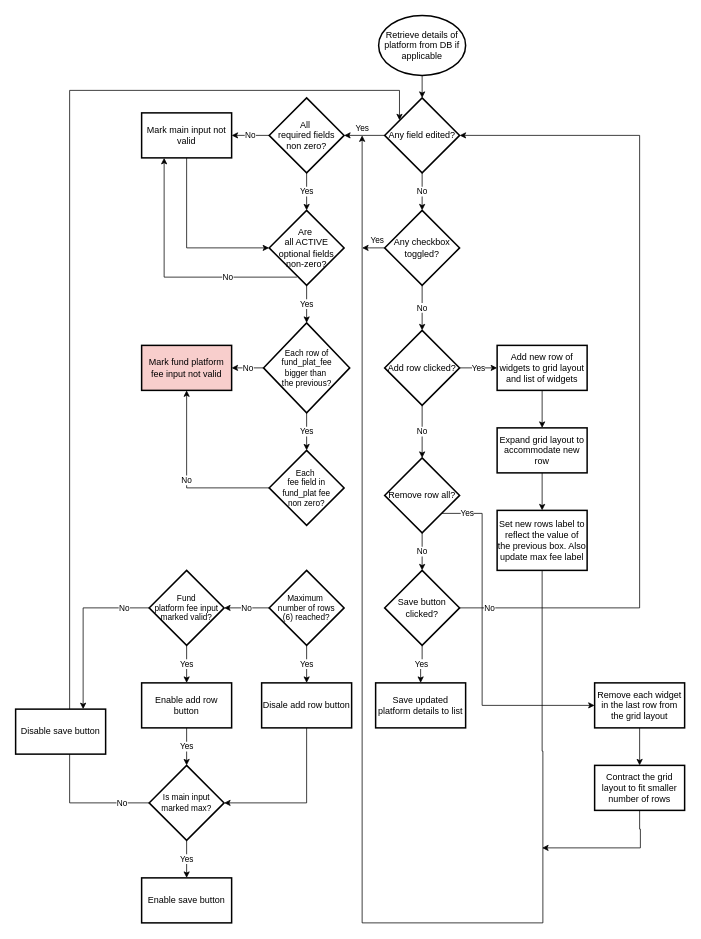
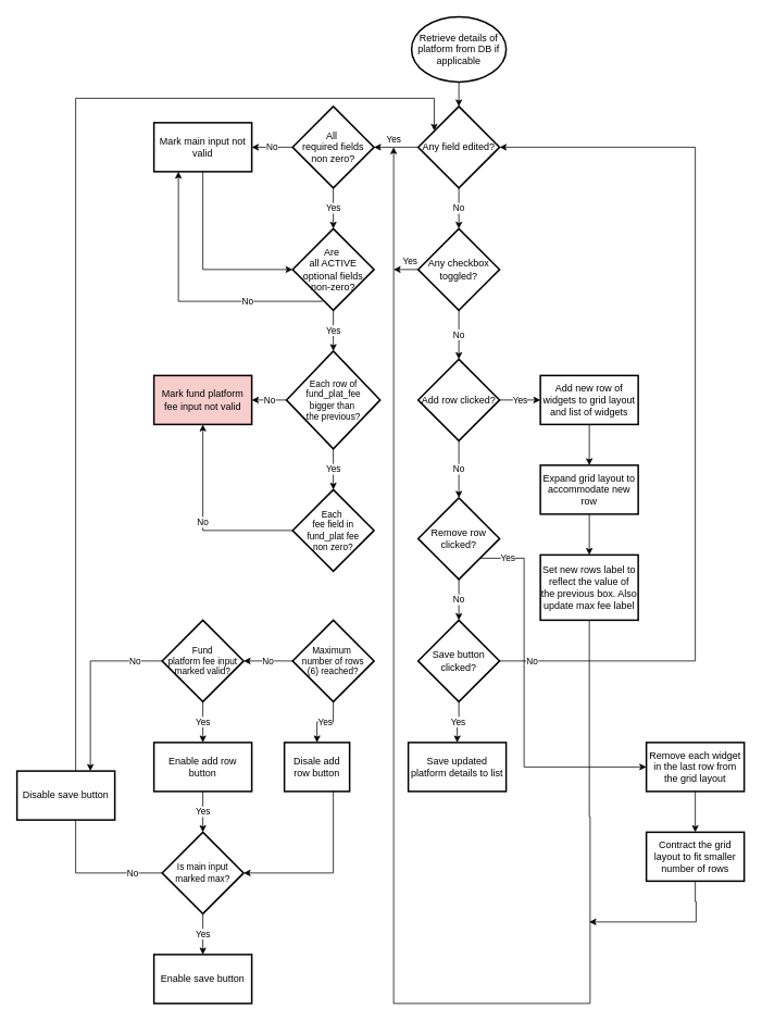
  <mxCell id="0" />
  <mxCell id="1" parent="0" />
  <mxCell id="2" value="Retrieve details of platform from DB if applicable" style="strokeWidth=2;html=1;shape=mxgraph.flowchart.start_1;whiteSpace=wrap;" vertex="1" parent="1"><mxGeometry x="504" y="20" width="116" height="80" as="geometry" /></mxCell>
  <mxCell id="3" value="Any field edited?" style="strokeWidth=2;html=1;shape=mxgraph.flowchart.decision;whiteSpace=wrap;" vertex="1" parent="1"><mxGeometry x="512" y="130" width="100" height="100" as="geometry" /></mxCell>
  <mxCell id="4" style="edgeStyle=orthogonalEdgeStyle;rounded=0;orthogonalLoop=1;jettySize=auto;html=1;exitX=0.5;exitY=1;exitDx=0;exitDy=0;exitPerimeter=0;entryX=0.5;entryY=0;entryDx=0;entryDy=0;entryPerimeter=0;" edge="1" parent="1" source="2" target="3"><mxGeometry relative="1" as="geometry" /></mxCell>
  <mxCell id="5" value="Yes" style="edgeStyle=orthogonalEdgeStyle;rounded=0;orthogonalLoop=1;jettySize=auto;html=1;" edge="1" parent="1" source="6"><mxGeometry x="-0.344" y="-10" relative="1" as="geometry"><mxPoint x="482" y="330" as="targetPoint" /><mxPoint as="offset" /></mxGeometry></mxCell>
  <mxCell id="6" value="Any checkbox toggled?" style="strokeWidth=2;html=1;shape=mxgraph.flowchart.decision;whiteSpace=wrap;" vertex="1" parent="1"><mxGeometry x="512" y="280" width="100" height="100" as="geometry" /></mxCell>
  <mxCell id="7" value="No" style="edgeStyle=orthogonalEdgeStyle;rounded=0;orthogonalLoop=1;jettySize=auto;html=1;exitX=0.5;exitY=1;exitDx=0;exitDy=0;exitPerimeter=0;entryX=0.5;entryY=0;entryDx=0;entryDy=0;entryPerimeter=0;" edge="1" parent="1" source="3" target="6"><mxGeometry relative="1" as="geometry" /></mxCell>
  <mxCell id="8" value="Save updated platform details to list" style="whiteSpace=wrap;html=1;strokeWidth=2;" vertex="1" parent="1"><mxGeometry x="500" y="910" width="120" height="60" as="geometry" /></mxCell>
  <mxCell id="9" value="Yes" style="edgeStyle=orthogonalEdgeStyle;rounded=0;orthogonalLoop=1;jettySize=auto;html=1;exitX=1;exitY=0.5;exitDx=0;exitDy=0;exitPerimeter=0;entryX=0;entryY=0.5;entryDx=0;entryDy=0;" edge="1" parent="1" source="10" target="49"><mxGeometry relative="1" as="geometry" /></mxCell>
  <mxCell id="10" value="Add row clicked?" style="strokeWidth=2;html=1;shape=mxgraph.flowchart.decision;whiteSpace=wrap;" vertex="1" parent="1"><mxGeometry x="512" y="440" width="100" height="100" as="geometry" /></mxCell>
  <mxCell id="11" value="Yes" style="edgeStyle=orthogonalEdgeStyle;rounded=0;orthogonalLoop=1;jettySize=auto;html=1;exitX=0.747;exitY=0.74;exitDx=0;exitDy=0;exitPerimeter=0;" edge="1" parent="1" source="12"><mxGeometry x="-0.847" relative="1" as="geometry"><mxPoint x="792" y="940" as="targetPoint" /><Array as="points"><mxPoint x="642" y="684" /><mxPoint x="642" y="940" /></Array><mxPoint as="offset" /></mxGeometry></mxCell>
- <mxCell id="12" value="Remove row all?" style="strokeWidth=2;html=1;shape=mxgraph.flowchart.decision;whiteSpace=wrap;" vertex="1" parent="1"><mxGeometry x="512" y="610" width="100" height="100" as="geometry" /></mxCell>
+ <mxCell id="12" value="Remove row clicked?" style="strokeWidth=2;html=1;shape=mxgraph.flowchart.decision;whiteSpace=wrap;" vertex="1" parent="1"><mxGeometry x="512" y="610" width="100" height="100" as="geometry" /></mxCell>
  <mxCell id="13" value="Yes" style="edgeStyle=orthogonalEdgeStyle;rounded=0;orthogonalLoop=1;jettySize=auto;html=1;exitX=0.5;exitY=1;exitDx=0;exitDy=0;exitPerimeter=0;entryX=0.5;entryY=0;entryDx=0;entryDy=0;" edge="1" parent="1" source="14" target="8"><mxGeometry relative="1" as="geometry" /></mxCell>
  <mxCell id="14" value="Save button clicked?" style="strokeWidth=2;html=1;shape=mxgraph.flowchart.decision;whiteSpace=wrap;" vertex="1" parent="1"><mxGeometry x="512" y="760" width="100" height="100" as="geometry" /></mxCell>
  <mxCell id="15" value="No" style="edgeStyle=orthogonalEdgeStyle;rounded=0;orthogonalLoop=1;jettySize=auto;html=1;exitX=0.5;exitY=1;exitDx=0;exitDy=0;exitPerimeter=0;entryX=0.5;entryY=0;entryDx=0;entryDy=0;entryPerimeter=0;" edge="1" parent="1" source="6" target="10"><mxGeometry relative="1" as="geometry" /></mxCell>
  <mxCell id="16" value="No" style="edgeStyle=orthogonalEdgeStyle;rounded=0;orthogonalLoop=1;jettySize=auto;html=1;exitX=0.5;exitY=1;exitDx=0;exitDy=0;exitPerimeter=0;entryX=0.5;entryY=0;entryDx=0;entryDy=0;entryPerimeter=0;" edge="1" parent="1" source="10" target="12"><mxGeometry relative="1" as="geometry" /></mxCell>
  <mxCell id="17" value="No" style="edgeStyle=orthogonalEdgeStyle;rounded=0;orthogonalLoop=1;jettySize=auto;html=1;exitX=0.5;exitY=1;exitDx=0;exitDy=0;exitPerimeter=0;entryX=0.5;entryY=0;entryDx=0;entryDy=0;entryPerimeter=0;" edge="1" parent="1" source="12" target="14"><mxGeometry relative="1" as="geometry" /></mxCell>
  <mxCell id="18" value="No" style="edgeStyle=orthogonalEdgeStyle;rounded=0;orthogonalLoop=1;jettySize=auto;html=1;exitX=0;exitY=0.5;exitDx=0;exitDy=0;exitPerimeter=0;entryX=1;entryY=0.5;entryDx=0;entryDy=0;" edge="1" parent="1" source="19" target="22"><mxGeometry relative="1" as="geometry" /></mxCell>
  <mxCell id="19" value="All&amp;nbsp;&lt;div&gt;required fields non zero?&lt;/div&gt;" style="strokeWidth=2;html=1;shape=mxgraph.flowchart.decision;whiteSpace=wrap;" vertex="1" parent="1"><mxGeometry x="358" y="130" width="100" height="100" as="geometry" /></mxCell>
  <mxCell id="20" value="Yes" style="edgeStyle=orthogonalEdgeStyle;rounded=0;orthogonalLoop=1;jettySize=auto;html=1;exitX=0;exitY=0.5;exitDx=0;exitDy=0;exitPerimeter=0;entryX=1;entryY=0.5;entryDx=0;entryDy=0;entryPerimeter=0;" edge="1" parent="1" source="3" target="19"><mxGeometry x="0.111" y="-10" relative="1" as="geometry"><mxPoint as="offset" /></mxGeometry></mxCell>
  <mxCell id="21" style="edgeStyle=orthogonalEdgeStyle;rounded=0;orthogonalLoop=1;jettySize=auto;html=1;entryX=0;entryY=0.5;entryDx=0;entryDy=0;entryPerimeter=0;" edge="1" parent="1" source="22" target="25"><mxGeometry relative="1" as="geometry"><mxPoint x="248" y="330" as="targetPoint" /><Array as="points"><mxPoint x="248" y="330" /></Array></mxGeometry></mxCell>
  <mxCell id="22" value="Mark main input not valid" style="whiteSpace=wrap;html=1;strokeWidth=2;" vertex="1" parent="1"><mxGeometry x="188" y="150" width="120" height="60" as="geometry" /></mxCell>
  <mxCell id="23" value="No" style="edgeStyle=orthogonalEdgeStyle;rounded=0;orthogonalLoop=1;jettySize=auto;html=1;exitX=0.37;exitY=0.89;exitDx=0;exitDy=0;exitPerimeter=0;entryX=0.25;entryY=1;entryDx=0;entryDy=0;" edge="1" parent="1" source="25" target="22"><mxGeometry x="-0.45" relative="1" as="geometry"><mxPoint as="offset" /></mxGeometry></mxCell>
  <mxCell id="24" value="Yes" style="edgeStyle=orthogonalEdgeStyle;rounded=0;orthogonalLoop=1;jettySize=auto;html=1;exitX=0.5;exitY=1;exitDx=0;exitDy=0;exitPerimeter=0;entryX=0.5;entryY=0;entryDx=0;entryDy=0;entryPerimeter=0;" edge="1" parent="1" source="25" target="28"><mxGeometry relative="1" as="geometry"><mxPoint x="408" y="410" as="targetPoint" /></mxGeometry></mxCell>
  <mxCell id="25" value="Are&amp;nbsp;&lt;div&gt;all ACTIVE optional fields non-zero?&lt;/div&gt;" style="strokeWidth=2;html=1;shape=mxgraph.flowchart.decision;whiteSpace=wrap;" vertex="1" parent="1"><mxGeometry x="358" y="280" width="100" height="100" as="geometry" /></mxCell>
  <mxCell id="26" value="Yes" style="edgeStyle=orthogonalEdgeStyle;rounded=0;orthogonalLoop=1;jettySize=auto;html=1;exitX=0.5;exitY=1;exitDx=0;exitDy=0;exitPerimeter=0;entryX=0.5;entryY=0;entryDx=0;entryDy=0;entryPerimeter=0;" edge="1" parent="1" source="19" target="25"><mxGeometry relative="1" as="geometry" /></mxCell>
  <mxCell id="27" value="No" style="edgeStyle=orthogonalEdgeStyle;rounded=0;orthogonalLoop=1;jettySize=auto;html=1;exitX=0;exitY=0.5;exitDx=0;exitDy=0;exitPerimeter=0;entryX=1;entryY=0.5;entryDx=0;entryDy=0;" edge="1" parent="1" source="28" target="29"><mxGeometry relative="1" as="geometry" /></mxCell>
  <mxCell id="28" value="Each row of&lt;div&gt;fund_plat_fee&lt;/div&gt;&lt;div&gt;bigger than&amp;nbsp;&lt;/div&gt;&lt;div&gt;the previous?&lt;/div&gt;" style="strokeWidth=2;html=1;shape=mxgraph.flowchart.decision;whiteSpace=wrap;fontSize=11;" vertex="1" parent="1"><mxGeometry x="350.5" y="430" width="115" height="120" as="geometry" /></mxCell>
  <mxCell id="29" value="Mark fund platform fee input not valid" style="whiteSpace=wrap;html=1;strokeWidth=2;fillColor=#f8cecc;" vertex="1" parent="1"><mxGeometry x="188" y="460" width="120" height="60" as="geometry" /></mxCell>
  <mxCell id="30" value="No" style="edgeStyle=orthogonalEdgeStyle;rounded=0;orthogonalLoop=1;jettySize=auto;html=1;entryX=0.5;entryY=1;entryDx=0;entryDy=0;" edge="1" parent="1" source="31" target="29"><mxGeometry relative="1" as="geometry" /></mxCell>
  <mxCell id="31" value="Each&amp;nbsp;&lt;div&gt;fee field in fund_plat fee&lt;div&gt;non zero?&lt;/div&gt;&lt;/div&gt;" style="strokeWidth=2;html=1;shape=mxgraph.flowchart.decision;whiteSpace=wrap;fontSize=11;" vertex="1" parent="1"><mxGeometry x="358" y="600" width="100" height="100" as="geometry" /></mxCell>
  <mxCell id="32" value="Yes" style="edgeStyle=orthogonalEdgeStyle;rounded=0;orthogonalLoop=1;jettySize=auto;html=1;exitX=0.5;exitY=1;exitDx=0;exitDy=0;exitPerimeter=0;entryX=0.5;entryY=0;entryDx=0;entryDy=0;entryPerimeter=0;" edge="1" parent="1" source="28" target="31"><mxGeometry relative="1" as="geometry" /></mxCell>
  <mxCell id="33" value="Yes" style="edgeStyle=orthogonalEdgeStyle;rounded=0;orthogonalLoop=1;jettySize=auto;html=1;entryX=0.5;entryY=0;entryDx=0;entryDy=0;" edge="1" parent="1" source="34" target="35"><mxGeometry relative="1" as="geometry" /></mxCell>
  <mxCell id="34" value="Maximum&amp;nbsp;&lt;div&gt;number of rows&lt;/div&gt;&lt;div&gt;(6) reached?&lt;/div&gt;" style="strokeWidth=2;html=1;shape=mxgraph.flowchart.decision;whiteSpace=wrap;fontSize=11;" vertex="1" parent="1"><mxGeometry x="358" y="760" width="100" height="100" as="geometry" /></mxCell>
- <mxCell id="35" value="Disale add row button" style="whiteSpace=wrap;html=1;strokeWidth=2;" vertex="1" parent="1"><mxGeometry x="348" y="910" width="120" height="60" as="geometry" /></mxCell>
+ <mxCell id="35" value="Disale add row button" style="whiteSpace=wrap;html=1;strokeWidth=2;" vertex="1" parent="1"><mxGeometry x="348" y="910" width="80" height="60" as="geometry" /></mxCell>
  <mxCell id="36" value="Yes" style="edgeStyle=orthogonalEdgeStyle;rounded=0;orthogonalLoop=1;jettySize=auto;html=1;exitX=0.5;exitY=1;exitDx=0;exitDy=0;exitPerimeter=0;entryX=0.5;entryY=0;entryDx=0;entryDy=0;" edge="1" parent="1" source="38" target="40"><mxGeometry relative="1" as="geometry" /></mxCell>
  <mxCell id="37" value="No" style="edgeStyle=orthogonalEdgeStyle;rounded=0;orthogonalLoop=1;jettySize=auto;html=1;entryX=0.75;entryY=0;entryDx=0;entryDy=0;" edge="1" parent="1" source="38" target="47"><mxGeometry x="-0.708" relative="1" as="geometry"><mxPoint as="offset" /></mxGeometry></mxCell>
  <mxCell id="38" value="Fund&lt;div&gt;platform fee input marked valid?&lt;/div&gt;" style="strokeWidth=2;html=1;shape=mxgraph.flowchart.decision;whiteSpace=wrap;fontSize=11;" vertex="1" parent="1"><mxGeometry x="198" y="760" width="100" height="100" as="geometry" /></mxCell>
  <mxCell id="39" value="Yes" style="edgeStyle=orthogonalEdgeStyle;rounded=0;orthogonalLoop=1;jettySize=auto;html=1;entryX=0.5;entryY=0;entryDx=0;entryDy=0;entryPerimeter=0;" edge="1" parent="1" source="40" target="44"><mxGeometry relative="1" as="geometry"><mxPoint x="248" y="1010" as="targetPoint" /></mxGeometry></mxCell>
  <mxCell id="40" value="Enable add row button" style="whiteSpace=wrap;html=1;strokeWidth=2;" vertex="1" parent="1"><mxGeometry x="188" y="910" width="120" height="60" as="geometry" /></mxCell>
  <mxCell id="41" value="No" style="edgeStyle=orthogonalEdgeStyle;rounded=0;orthogonalLoop=1;jettySize=auto;html=1;exitX=0;exitY=0.5;exitDx=0;exitDy=0;exitPerimeter=0;entryX=1;entryY=0.5;entryDx=0;entryDy=0;entryPerimeter=0;" edge="1" parent="1" source="34" target="38"><mxGeometry relative="1" as="geometry" /></mxCell>
  <mxCell id="42" value="Yes" style="edgeStyle=orthogonalEdgeStyle;rounded=0;orthogonalLoop=1;jettySize=auto;html=1;exitX=0.5;exitY=1;exitDx=0;exitDy=0;exitPerimeter=0;entryX=0.5;entryY=0;entryDx=0;entryDy=0;" edge="1" parent="1" source="44" target="45"><mxGeometry relative="1" as="geometry" /></mxCell>
  <mxCell id="43" value="No" style="edgeStyle=orthogonalEdgeStyle;rounded=0;orthogonalLoop=1;jettySize=auto;html=1;entryX=0.198;entryY=0.298;entryDx=0;entryDy=0;entryPerimeter=0;" edge="1" parent="1" source="44" target="3"><mxGeometry x="-0.953" relative="1" as="geometry"><mxPoint x="508" y="130" as="targetPoint" /><Array as="points"><mxPoint x="92" y="1070" /><mxPoint x="92" y="120" /><mxPoint x="532" y="120" /></Array><mxPoint as="offset" /></mxGeometry></mxCell>
  <mxCell id="44" value="Is main input marked max?" style="strokeWidth=2;html=1;shape=mxgraph.flowchart.decision;whiteSpace=wrap;fontSize=11;" vertex="1" parent="1"><mxGeometry x="198" y="1020" width="100" height="100" as="geometry" /></mxCell>
  <mxCell id="45" value="Enable save button" style="whiteSpace=wrap;html=1;strokeWidth=2;" vertex="1" parent="1"><mxGeometry x="188" y="1170" width="120" height="60" as="geometry" /></mxCell>
  <mxCell id="46" style="edgeStyle=orthogonalEdgeStyle;rounded=0;orthogonalLoop=1;jettySize=auto;html=1;entryX=1;entryY=0.5;entryDx=0;entryDy=0;entryPerimeter=0;" edge="1" parent="1" source="35" target="44"><mxGeometry relative="1" as="geometry"><Array as="points"><mxPoint x="408" y="1070" /></Array></mxGeometry></mxCell>
  <mxCell id="47" value="Disable save button" style="whiteSpace=wrap;html=1;strokeWidth=2;" vertex="1" parent="1"><mxGeometry x="20" y="945" width="120" height="60" as="geometry" /></mxCell>
  <mxCell id="48" style="edgeStyle=orthogonalEdgeStyle;rounded=0;orthogonalLoop=1;jettySize=auto;html=1;exitX=0.5;exitY=1;exitDx=0;exitDy=0;entryX=0.5;entryY=0;entryDx=0;entryDy=0;" edge="1" parent="1" source="49" target="51"><mxGeometry relative="1" as="geometry" /></mxCell>
  <mxCell id="49" value="Add new row of widgets to grid layout and list of widgets" style="whiteSpace=wrap;html=1;strokeWidth=2;" vertex="1" parent="1"><mxGeometry x="662" y="460" width="120" height="60" as="geometry" /></mxCell>
  <mxCell id="50" style="edgeStyle=orthogonalEdgeStyle;rounded=0;orthogonalLoop=1;jettySize=auto;html=1;exitX=0.5;exitY=1;exitDx=0;exitDy=0;entryX=0.5;entryY=0;entryDx=0;entryDy=0;" edge="1" parent="1" source="51" target="53"><mxGeometry relative="1" as="geometry" /></mxCell>
  <mxCell id="51" value="Expand grid layout to accommodate new row" style="whiteSpace=wrap;html=1;strokeWidth=2;" vertex="1" parent="1"><mxGeometry x="662" y="570" width="120" height="60" as="geometry" /></mxCell>
  <mxCell id="52" style="edgeStyle=orthogonalEdgeStyle;rounded=0;orthogonalLoop=1;jettySize=auto;html=1;" edge="1" parent="1" source="53"><mxGeometry relative="1" as="geometry"><mxPoint x="482" y="180" as="targetPoint" /><Array as="points"><mxPoint x="722" y="1001" /><mxPoint x="723" y="1001" /><mxPoint x="723" y="1230" /><mxPoint x="482" y="1230" /></Array></mxGeometry></mxCell>
  <mxCell id="53" value="Set new rows label to reflect the value of the previous box. Also update max fee label" style="whiteSpace=wrap;html=1;strokeWidth=2;" vertex="1" parent="1"><mxGeometry x="662" y="680" width="120" height="80" as="geometry" /></mxCell>
  <mxCell id="54" value="No" style="edgeStyle=orthogonalEdgeStyle;rounded=0;orthogonalLoop=1;jettySize=auto;html=1;entryX=1;entryY=0.5;entryDx=0;entryDy=0;entryPerimeter=0;" edge="1" parent="1" source="14" target="3"><mxGeometry x="-0.928" relative="1" as="geometry"><Array as="points"><mxPoint x="852" y="810" /><mxPoint x="852" y="180" /></Array><mxPoint as="offset" /></mxGeometry></mxCell>
  <mxCell id="55" style="edgeStyle=orthogonalEdgeStyle;rounded=0;orthogonalLoop=1;jettySize=auto;html=1;exitX=0.5;exitY=1;exitDx=0;exitDy=0;entryX=0.5;entryY=0;entryDx=0;entryDy=0;" edge="1" parent="1" source="56" target="58"><mxGeometry relative="1" as="geometry" /></mxCell>
  <mxCell id="56" value="Remove each widget in the last row from the grid layout" style="whiteSpace=wrap;html=1;strokeWidth=2;" vertex="1" parent="1"><mxGeometry x="792" y="910" width="120" height="60" as="geometry" /></mxCell>
  <mxCell id="57" style="edgeStyle=orthogonalEdgeStyle;rounded=0;orthogonalLoop=1;jettySize=auto;html=1;" edge="1" parent="1" source="58"><mxGeometry relative="1" as="geometry"><mxPoint x="722" y="1130" as="targetPoint" /><Array as="points"><mxPoint x="852" y="1105" /><mxPoint x="853" y="1105" /><mxPoint x="853" y="1130" /></Array></mxGeometry></mxCell>
  <mxCell id="58" value="Contract the grid layout to fit smaller number of rows" style="whiteSpace=wrap;html=1;strokeWidth=2;" vertex="1" parent="1"><mxGeometry x="792" y="1020" width="120" height="60" as="geometry" /></mxCell>
